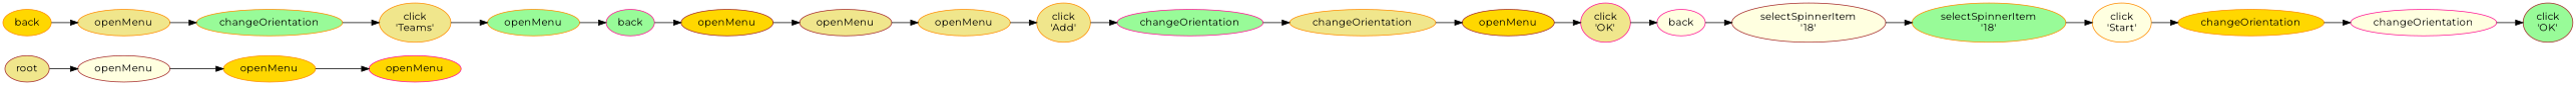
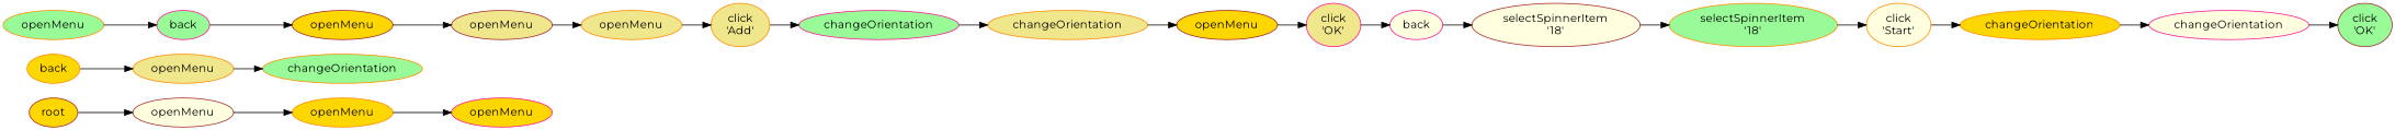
  digraph {
    fontname=Montserrat
    rankdir=LR
    node [color=darkorange fillcolor=khaki fontname=Montserrat style=filled]
    edge [fontname=Montserrat]
    n1 [color=brown fillcolor=lightyellow label=openMenu]
    n2 [fillcolor=gold label=openMenu]
-   root [color=brown]
+   root [color=brown fillcolor=gold]
    n4 [color=deeppink fillcolor=gold label=openMenu]
    n5 [fillcolor=gold label=back]
    n6 [label=openMenu]
    n7 [fillcolor=palegreen label=changeOrientation]
-   n8 [label="click\n'Teams'"]
    n9 [fillcolor=palegreen label=openMenu]
    n10 [color=deeppink fillcolor=palegreen label=back]
    n11 [color=brown fillcolor=gold label=openMenu]
    n12 [color=brown label=openMenu]
    n13 [label=openMenu]
    n14 [label="click\n'Add'"]
    n15 [color=deeppink fillcolor=palegreen label=changeOrientation]
    n16 [label=changeOrientation]
    n17 [color=brown fillcolor=gold label=openMenu]
    n18 [color=deeppink label="click\n'OK'"]
    n19 [color=deeppink fillcolor=lightyellow label=back]
    n20 [color=brown fillcolor=lightyellow label="selectSpinnerItem\n'18'"]
    n21 [fillcolor=palegreen label="selectSpinnerItem\n'18'"]
    n22 [fillcolor=lightyellow label="click\n'Start'"]
    n23 [fillcolor=gold label=changeOrientation]
    n24 [color=deeppink fillcolor=lightyellow label=changeOrientation]
    n25 [color=brown fillcolor=palegreen label="click\n'OK'"]
    n1 -> n2
    n2 -> n4
    root -> n1
    n5 -> n6
    n6 -> n7
-   n7 -> n8
-   n8 -> n9
    n9 -> n10
    n10 -> n11
    n11 -> n12
    n12 -> n13
    n13 -> n14
    n14 -> n15
    n15 -> n16
    n16 -> n17
    n17 -> n18
    n18 -> n19
    n19 -> n20
    n20 -> n21
    n21 -> n22
    n22 -> n23
    n23 -> n24
    n24 -> n25
  }
